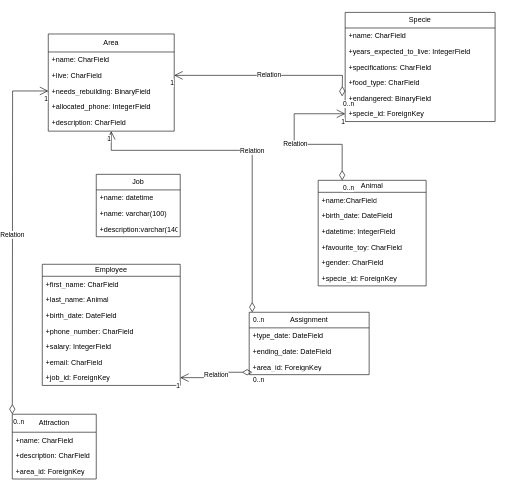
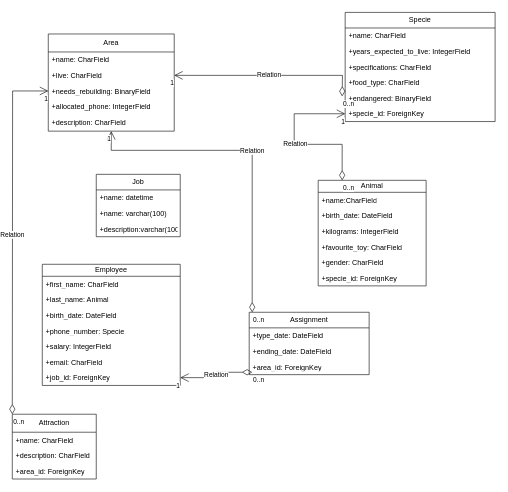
  <mxCell id="0" />
  <mxCell id="1" parent="0" />
  <mxCell id="2" value="Area" style="swimlane;fontStyle=0;childLayout=stackLayout;horizontal=1;startSize=30;fillColor=none;horizontalStack=0;resizeParent=1;resizeParentMax=0;resizeLast=0;collapsible=1;marginBottom=0;whiteSpace=wrap;html=1;" parent="1" vertex="1"><mxGeometry x="80" y="56" width="210" height="162" as="geometry" /></mxCell>
  <mxCell id="3" value="+name: CharField" style="text;strokeColor=none;fillColor=none;align=left;verticalAlign=top;spacingLeft=4;spacingRight=4;overflow=hidden;rotatable=0;points=[[0,0.5],[1,0.5]];portConstraint=eastwest;whiteSpace=wrap;html=1;" parent="2" vertex="1"><mxGeometry y="30" width="210" height="26" as="geometry" /></mxCell>
  <mxCell id="4" value="+live: CharField" style="text;strokeColor=none;fillColor=none;align=left;verticalAlign=top;spacingLeft=4;spacingRight=4;overflow=hidden;rotatable=0;points=[[0,0.5],[1,0.5]];portConstraint=eastwest;whiteSpace=wrap;html=1;" parent="2" vertex="1"><mxGeometry y="56" width="210" height="26" as="geometry" /></mxCell>
  <mxCell id="5" value="+needs_rebuilding: BinaryField" style="text;strokeColor=none;fillColor=none;align=left;verticalAlign=top;spacingLeft=4;spacingRight=4;overflow=hidden;rotatable=0;points=[[0,0.5],[1,0.5]];portConstraint=eastwest;whiteSpace=wrap;html=1;" parent="2" vertex="1"><mxGeometry y="82" width="210" height="26" as="geometry" /></mxCell>
  <mxCell id="6" value="+allocated_phone: IntegerField" style="text;strokeColor=none;fillColor=none;align=left;verticalAlign=top;spacingLeft=4;spacingRight=4;overflow=hidden;rotatable=0;points=[[0,0.5],[1,0.5]];portConstraint=eastwest;whiteSpace=wrap;html=1;" parent="2" vertex="1"><mxGeometry y="108" width="210" height="26" as="geometry" /></mxCell>
  <mxCell id="7" value="+description: CharField&lt;br&gt;" style="text;strokeColor=none;fillColor=none;align=left;verticalAlign=top;spacingLeft=4;spacingRight=4;overflow=hidden;rotatable=0;points=[[0,0.5],[1,0.5]];portConstraint=eastwest;whiteSpace=wrap;html=1;" parent="2" vertex="1"><mxGeometry y="134" width="210" height="28" as="geometry" /></mxCell>
  <mxCell id="8" value="Specie" style="swimlane;fontStyle=0;childLayout=stackLayout;horizontal=1;startSize=26;fillColor=none;horizontalStack=0;resizeParent=1;resizeParentMax=0;resizeLast=0;collapsible=1;marginBottom=0;whiteSpace=wrap;html=1;" parent="1" vertex="1"><mxGeometry x="575" y="20" width="250" height="182" as="geometry" /></mxCell>
  <mxCell id="9" value="+name: CharField" style="text;strokeColor=none;fillColor=none;align=left;verticalAlign=top;spacingLeft=4;spacingRight=4;overflow=hidden;rotatable=0;points=[[0,0.5],[1,0.5]];portConstraint=eastwest;whiteSpace=wrap;html=1;" parent="8" vertex="1"><mxGeometry y="26" width="250" height="26" as="geometry" /></mxCell>
  <mxCell id="10" value="+years_expected_to_live: IntegerField" style="text;strokeColor=none;fillColor=none;align=left;verticalAlign=top;spacingLeft=4;spacingRight=4;overflow=hidden;rotatable=0;points=[[0,0.5],[1,0.5]];portConstraint=eastwest;whiteSpace=wrap;html=1;" parent="8" vertex="1"><mxGeometry y="52" width="250" height="26" as="geometry" /></mxCell>
  <mxCell id="11" value="+specifications: CharField" style="text;strokeColor=none;fillColor=none;align=left;verticalAlign=top;spacingLeft=4;spacingRight=4;overflow=hidden;rotatable=0;points=[[0,0.5],[1,0.5]];portConstraint=eastwest;whiteSpace=wrap;html=1;" parent="8" vertex="1"><mxGeometry y="78" width="250" height="26" as="geometry" /></mxCell>
  <mxCell id="12" value="+food_type: CharField" style="text;strokeColor=none;fillColor=none;align=left;verticalAlign=top;spacingLeft=4;spacingRight=4;overflow=hidden;rotatable=0;points=[[0,0.5],[1,0.5]];portConstraint=eastwest;whiteSpace=wrap;html=1;" parent="8" vertex="1"><mxGeometry y="104" width="250" height="26" as="geometry" /></mxCell>
  <mxCell id="13" value="+endangered: BinaryField" style="text;strokeColor=none;fillColor=none;align=left;verticalAlign=top;spacingLeft=4;spacingRight=4;overflow=hidden;rotatable=0;points=[[0,0.5],[1,0.5]];portConstraint=eastwest;whiteSpace=wrap;html=1;" parent="8" vertex="1"><mxGeometry y="130" width="250" height="26" as="geometry" /></mxCell>
  <mxCell id="14" value="+specie_id: ForeignKey" style="text;strokeColor=none;fillColor=none;align=left;verticalAlign=top;spacingLeft=4;spacingRight=4;overflow=hidden;rotatable=0;points=[[0,0.5],[1,0.5]];portConstraint=eastwest;whiteSpace=wrap;html=1;" parent="8" vertex="1"><mxGeometry y="156" width="250" height="26" as="geometry" /></mxCell>
  <mxCell id="15" value="Employee" style="swimlane;fontStyle=0;childLayout=stackLayout;horizontal=1;startSize=20;fillColor=none;horizontalStack=0;resizeParent=1;resizeParentMax=0;resizeLast=0;collapsible=1;marginBottom=0;whiteSpace=wrap;html=1;" parent="1" vertex="1"><mxGeometry x="70" y="440" width="230" height="202" as="geometry" /></mxCell>
  <mxCell id="16" value="+first_name: CharField" style="text;strokeColor=none;fillColor=none;align=left;verticalAlign=top;spacingLeft=4;spacingRight=4;overflow=hidden;rotatable=0;points=[[0,0.5],[1,0.5]];portConstraint=eastwest;whiteSpace=wrap;html=1;" parent="15" vertex="1"><mxGeometry y="20" width="230" height="26" as="geometry" /></mxCell>
  <mxCell id="17" value="+last_name: Animal" style="text;strokeColor=none;fillColor=none;align=left;verticalAlign=top;spacingLeft=4;spacingRight=4;overflow=hidden;rotatable=0;points=[[0,0.5],[1,0.5]];portConstraint=eastwest;whiteSpace=wrap;html=1;" parent="15" vertex="1"><mxGeometry y="46" width="230" height="26" as="geometry" /></mxCell>
  <mxCell id="18" value="+birth_date: DateField" style="text;strokeColor=none;fillColor=none;align=left;verticalAlign=top;spacingLeft=4;spacingRight=4;overflow=hidden;rotatable=0;points=[[0,0.5],[1,0.5]];portConstraint=eastwest;whiteSpace=wrap;html=1;" parent="15" vertex="1"><mxGeometry y="72" width="230" height="26" as="geometry" /></mxCell>
- <mxCell id="19" value="+phone_number: CharField" style="text;strokeColor=none;fillColor=none;align=left;verticalAlign=top;spacingLeft=4;spacingRight=4;overflow=hidden;rotatable=0;points=[[0,0.5],[1,0.5]];portConstraint=eastwest;whiteSpace=wrap;html=1;" parent="15" vertex="1"><mxGeometry y="98" width="230" height="26" as="geometry" /></mxCell>
+ <mxCell id="19" value="+phone_number: Specie" style="text;strokeColor=none;fillColor=none;align=left;verticalAlign=top;spacingLeft=4;spacingRight=4;overflow=hidden;rotatable=0;points=[[0,0.5],[1,0.5]];portConstraint=eastwest;whiteSpace=wrap;html=1;" parent="15" vertex="1"><mxGeometry y="98" width="230" height="26" as="geometry" /></mxCell>
  <mxCell id="20" value="+salary: IntegerField" style="text;strokeColor=none;fillColor=none;align=left;verticalAlign=top;spacingLeft=4;spacingRight=4;overflow=hidden;rotatable=0;points=[[0,0.5],[1,0.5]];portConstraint=eastwest;whiteSpace=wrap;html=1;" parent="15" vertex="1"><mxGeometry y="124" width="230" height="26" as="geometry" /></mxCell>
  <mxCell id="21" value="+email: CharField" style="text;strokeColor=none;fillColor=none;align=left;verticalAlign=top;spacingLeft=4;spacingRight=4;overflow=hidden;rotatable=0;points=[[0,0.5],[1,0.5]];portConstraint=eastwest;whiteSpace=wrap;html=1;" parent="15" vertex="1"><mxGeometry y="150" width="230" height="26" as="geometry" /></mxCell>
  <mxCell id="22" value="+job_id: ForeignKey" style="text;strokeColor=none;fillColor=none;align=left;verticalAlign=top;spacingLeft=4;spacingRight=4;overflow=hidden;rotatable=0;points=[[0,0.5],[1,0.5]];portConstraint=eastwest;whiteSpace=wrap;html=1;" parent="15" vertex="1"><mxGeometry y="176" width="230" height="26" as="geometry" /></mxCell>
  <mxCell id="23" value="Attraction" style="swimlane;fontStyle=0;childLayout=stackLayout;horizontal=1;startSize=30;fillColor=none;horizontalStack=0;resizeParent=1;resizeParentMax=0;resizeLast=0;collapsible=1;marginBottom=0;whiteSpace=wrap;html=1;" parent="1" vertex="1"><mxGeometry x="20" y="690" width="140" height="108" as="geometry" /></mxCell>
  <mxCell id="24" value="Relation" style="endArrow=open;html=1;endSize=12;startArrow=diamondThin;startSize=14;startFill=0;edgeStyle=orthogonalEdgeStyle;rounded=0;entryX=0;entryY=0.5;entryDx=0;entryDy=0;" parent="23" target="5" edge="1"><mxGeometry relative="1" as="geometry"><mxPoint as="sourcePoint" /><mxPoint x="160" as="targetPoint" /></mxGeometry></mxCell>
  <mxCell id="25" value="0..n" style="edgeLabel;resizable=0;html=1;align=left;verticalAlign=top;" parent="24" connectable="0" vertex="1"><mxGeometry x="-1" relative="1" as="geometry" /></mxCell>
  <mxCell id="26" value="1" style="edgeLabel;resizable=0;html=1;align=right;verticalAlign=top;" parent="24" connectable="0" vertex="1"><mxGeometry x="1" relative="1" as="geometry" /></mxCell>
  <mxCell id="27" value="+name: CharField" style="text;strokeColor=none;fillColor=none;align=left;verticalAlign=top;spacingLeft=4;spacingRight=4;overflow=hidden;rotatable=0;points=[[0,0.5],[1,0.5]];portConstraint=eastwest;whiteSpace=wrap;html=1;" parent="23" vertex="1"><mxGeometry y="30" width="140" height="26" as="geometry" /></mxCell>
  <mxCell id="28" value="+description: CharField" style="text;strokeColor=none;fillColor=none;align=left;verticalAlign=top;spacingLeft=4;spacingRight=4;overflow=hidden;rotatable=0;points=[[0,0.5],[1,0.5]];portConstraint=eastwest;whiteSpace=wrap;html=1;" parent="23" vertex="1"><mxGeometry y="56" width="140" height="26" as="geometry" /></mxCell>
  <mxCell id="29" value="+area_id: ForeignKey" style="text;strokeColor=none;fillColor=none;align=left;verticalAlign=top;spacingLeft=4;spacingRight=4;overflow=hidden;rotatable=0;points=[[0,0.5],[1,0.5]];portConstraint=eastwest;whiteSpace=wrap;html=1;" parent="23" vertex="1"><mxGeometry y="82" width="140" height="26" as="geometry" /></mxCell>
  <mxCell id="30" value="Animal" style="swimlane;fontStyle=0;childLayout=stackLayout;horizontal=1;startSize=20;fillColor=none;horizontalStack=0;resizeParent=1;resizeParentMax=0;resizeLast=0;collapsible=1;marginBottom=0;whiteSpace=wrap;html=1;" parent="1" vertex="1"><mxGeometry x="530" y="300" width="180" height="176" as="geometry" /></mxCell>
  <mxCell id="31" value="Relation" style="endArrow=open;html=1;endSize=12;startArrow=diamondThin;startSize=14;startFill=0;edgeStyle=orthogonalEdgeStyle;rounded=0;" parent="30" target="14" edge="1"><mxGeometry relative="1" as="geometry"><mxPoint x="40" as="sourcePoint" /><mxPoint x="130" y="-90" as="targetPoint" /><Array as="points"><mxPoint x="40" y="-60" /><mxPoint x="-40" y="-60" /><mxPoint x="-40" y="-111" /></Array></mxGeometry></mxCell>
  <mxCell id="32" value="0..n" style="edgeLabel;resizable=0;html=1;align=left;verticalAlign=top;" parent="31" connectable="0" vertex="1"><mxGeometry x="-1" relative="1" as="geometry" /></mxCell>
  <mxCell id="33" value="1" style="edgeLabel;resizable=0;html=1;align=right;verticalAlign=top;" parent="31" connectable="0" vertex="1"><mxGeometry x="1" relative="1" as="geometry" /></mxCell>
  <mxCell id="34" value="+name:CharField" style="text;strokeColor=none;fillColor=none;align=left;verticalAlign=top;spacingLeft=4;spacingRight=4;overflow=hidden;rotatable=0;points=[[0,0.5],[1,0.5]];portConstraint=eastwest;whiteSpace=wrap;html=1;" parent="30" vertex="1"><mxGeometry y="20" width="180" height="26" as="geometry" /></mxCell>
  <mxCell id="35" value="+birth_date: DateField" style="text;strokeColor=none;fillColor=none;align=left;verticalAlign=top;spacingLeft=4;spacingRight=4;overflow=hidden;rotatable=0;points=[[0,0.5],[1,0.5]];portConstraint=eastwest;whiteSpace=wrap;html=1;" parent="30" vertex="1"><mxGeometry y="46" width="180" height="26" as="geometry" /></mxCell>
- <mxCell id="36" value="+datetime: IntegerField" style="text;strokeColor=none;fillColor=none;align=left;verticalAlign=top;spacingLeft=4;spacingRight=4;overflow=hidden;rotatable=0;points=[[0,0.5],[1,0.5]];portConstraint=eastwest;whiteSpace=wrap;html=1;" parent="30" vertex="1"><mxGeometry y="72" width="180" height="26" as="geometry" /></mxCell>
+ <mxCell id="36" value="+kilograms: IntegerField" style="text;strokeColor=none;fillColor=none;align=left;verticalAlign=top;spacingLeft=4;spacingRight=4;overflow=hidden;rotatable=0;points=[[0,0.5],[1,0.5]];portConstraint=eastwest;whiteSpace=wrap;html=1;" parent="30" vertex="1"><mxGeometry y="72" width="180" height="26" as="geometry" /></mxCell>
  <mxCell id="37" value="+favourite_toy: CharField" style="text;strokeColor=none;fillColor=none;align=left;verticalAlign=top;spacingLeft=4;spacingRight=4;overflow=hidden;rotatable=0;points=[[0,0.5],[1,0.5]];portConstraint=eastwest;whiteSpace=wrap;html=1;" parent="30" vertex="1"><mxGeometry y="98" width="180" height="26" as="geometry" /></mxCell>
  <mxCell id="38" value="+gender: CharField" style="text;strokeColor=none;fillColor=none;align=left;verticalAlign=top;spacingLeft=4;spacingRight=4;overflow=hidden;rotatable=0;points=[[0,0.5],[1,0.5]];portConstraint=eastwest;whiteSpace=wrap;html=1;" parent="30" vertex="1"><mxGeometry y="124" width="180" height="26" as="geometry" /></mxCell>
  <mxCell id="39" value="+specie_id: ForeignKey" style="text;strokeColor=none;fillColor=none;align=left;verticalAlign=top;spacingLeft=4;spacingRight=4;overflow=hidden;rotatable=0;points=[[0,0.5],[1,0.5]];portConstraint=eastwest;whiteSpace=wrap;html=1;" parent="30" vertex="1"><mxGeometry y="150" width="180" height="26" as="geometry" /></mxCell>
  <mxCell id="40" value="Job" style="swimlane;fontStyle=0;childLayout=stackLayout;horizontal=1;startSize=26;fillColor=none;horizontalStack=0;resizeParent=1;resizeParentMax=0;resizeLast=0;collapsible=1;marginBottom=0;whiteSpace=wrap;html=1;" parent="1" vertex="1"><mxGeometry x="160" y="290" width="140" height="104" as="geometry" /></mxCell>
  <mxCell id="41" value="+name: datetime" style="text;strokeColor=none;fillColor=none;align=left;verticalAlign=top;spacingLeft=4;spacingRight=4;overflow=hidden;rotatable=0;points=[[0,0.5],[1,0.5]];portConstraint=eastwest;whiteSpace=wrap;html=1;" parent="40" vertex="1"><mxGeometry y="26" width="140" height="26" as="geometry" /></mxCell>
  <mxCell id="42" value="+name: varchar(100)" style="text;strokeColor=none;fillColor=none;align=left;verticalAlign=top;spacingLeft=4;spacingRight=4;overflow=hidden;rotatable=0;points=[[0,0.5],[1,0.5]];portConstraint=eastwest;whiteSpace=wrap;html=1;" parent="40" vertex="1"><mxGeometry y="52" width="140" height="26" as="geometry" /></mxCell>
- <mxCell id="43" value="+description:varchar(140)" style="text;strokeColor=none;fillColor=none;align=left;verticalAlign=top;spacingLeft=4;spacingRight=4;overflow=hidden;rotatable=0;points=[[0,0.5],[1,0.5]];portConstraint=eastwest;whiteSpace=wrap;html=1;" parent="40" vertex="1"><mxGeometry y="78" width="140" height="26" as="geometry" /></mxCell>
+ <mxCell id="43" value="+description:varchar(100)" style="text;strokeColor=none;fillColor=none;align=left;verticalAlign=top;spacingLeft=4;spacingRight=4;overflow=hidden;rotatable=0;points=[[0,0.5],[1,0.5]];portConstraint=eastwest;whiteSpace=wrap;html=1;" parent="40" vertex="1"><mxGeometry y="78" width="140" height="26" as="geometry" /></mxCell>
  <mxCell id="44" value="Assignment" style="swimlane;fontStyle=0;childLayout=stackLayout;horizontal=1;startSize=26;fillColor=none;horizontalStack=0;resizeParent=1;resizeParentMax=0;resizeLast=0;collapsible=1;marginBottom=0;whiteSpace=wrap;html=1;" parent="1" vertex="1"><mxGeometry x="415" y="520" width="200" height="104" as="geometry" /></mxCell>
  <mxCell id="45" value="Relation" style="endArrow=open;html=1;endSize=12;startArrow=diamondThin;startSize=14;startFill=0;edgeStyle=orthogonalEdgeStyle;rounded=0;" parent="44" target="2" edge="1"><mxGeometry relative="1" as="geometry"><mxPoint x="5" as="sourcePoint" /><mxPoint x="165" as="targetPoint" /><Array as="points"><mxPoint x="5" y="-270" /><mxPoint x="-230" y="-270" /></Array></mxGeometry></mxCell>
  <mxCell id="46" value="0..n" style="edgeLabel;resizable=0;html=1;align=left;verticalAlign=top;" parent="45" connectable="0" vertex="1"><mxGeometry x="-1" relative="1" as="geometry" /></mxCell>
  <mxCell id="47" value="1" style="edgeLabel;resizable=0;html=1;align=right;verticalAlign=top;" parent="45" connectable="0" vertex="1"><mxGeometry x="1" relative="1" as="geometry" /></mxCell>
  <mxCell id="48" value="+type_date: DateField" style="text;strokeColor=none;fillColor=none;align=left;verticalAlign=top;spacingLeft=4;spacingRight=4;overflow=hidden;rotatable=0;points=[[0,0.5],[1,0.5]];portConstraint=eastwest;whiteSpace=wrap;html=1;" parent="44" vertex="1"><mxGeometry y="26" width="200" height="26" as="geometry" /></mxCell>
  <mxCell id="49" value="+ending_date: DateField" style="text;strokeColor=none;fillColor=none;align=left;verticalAlign=top;spacingLeft=4;spacingRight=4;overflow=hidden;rotatable=0;points=[[0,0.5],[1,0.5]];portConstraint=eastwest;whiteSpace=wrap;html=1;" parent="44" vertex="1"><mxGeometry y="52" width="200" height="26" as="geometry" /></mxCell>
  <mxCell id="50" value="+area_id: ForeignKey" style="text;strokeColor=none;fillColor=none;align=left;verticalAlign=top;spacingLeft=4;spacingRight=4;overflow=hidden;rotatable=0;points=[[0,0.5],[1,0.5]];portConstraint=eastwest;whiteSpace=wrap;html=1;" parent="44" vertex="1"><mxGeometry y="78" width="200" height="26" as="geometry" /></mxCell>
  <mxCell id="51" value="Relation" style="endArrow=open;html=1;endSize=12;startArrow=diamondThin;startSize=14;startFill=0;edgeStyle=orthogonalEdgeStyle;rounded=0;" parent="44" target="22" edge="1"><mxGeometry relative="1" as="geometry"><mxPoint x="5" y="100" as="sourcePoint" /><mxPoint x="-55" y="482" as="targetPoint" /><Array as="points"><mxPoint x="-55" y="100" /><mxPoint x="-55" y="109" /></Array></mxGeometry></mxCell>
  <mxCell id="52" value="0..n" style="edgeLabel;resizable=0;html=1;align=left;verticalAlign=top;" parent="51" connectable="0" vertex="1"><mxGeometry x="-1" relative="1" as="geometry" /></mxCell>
  <mxCell id="53" value="1" style="edgeLabel;resizable=0;html=1;align=right;verticalAlign=top;" parent="51" connectable="0" vertex="1"><mxGeometry x="1" relative="1" as="geometry" /></mxCell>
  <mxCell id="54" value="Relation" style="endArrow=open;html=1;endSize=12;startArrow=diamondThin;startSize=14;startFill=0;edgeStyle=orthogonalEdgeStyle;rounded=0;" parent="1" target="4" edge="1"><mxGeometry relative="1" as="geometry"><mxPoint x="570" y="160" as="sourcePoint" /><mxPoint x="730" y="160" as="targetPoint" /></mxGeometry></mxCell>
  <mxCell id="55" value="0..n" style="edgeLabel;resizable=0;html=1;align=left;verticalAlign=top;" parent="54" connectable="0" vertex="1"><mxGeometry x="-1" relative="1" as="geometry" /></mxCell>
  <mxCell id="56" value="1" style="edgeLabel;resizable=0;html=1;align=right;verticalAlign=top;" parent="54" connectable="0" vertex="1"><mxGeometry x="1" relative="1" as="geometry" /></mxCell>
